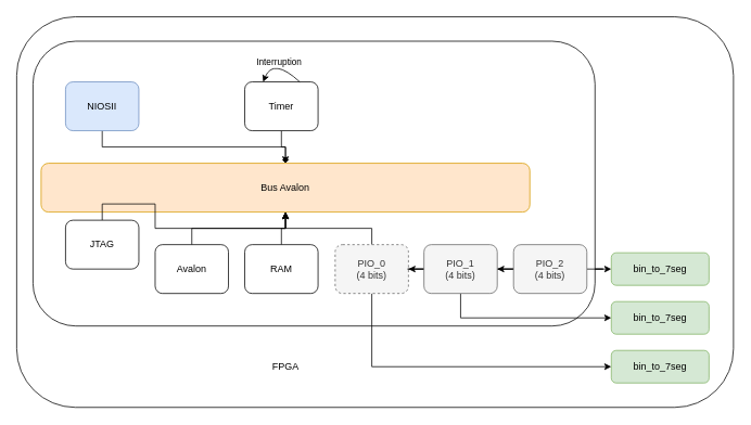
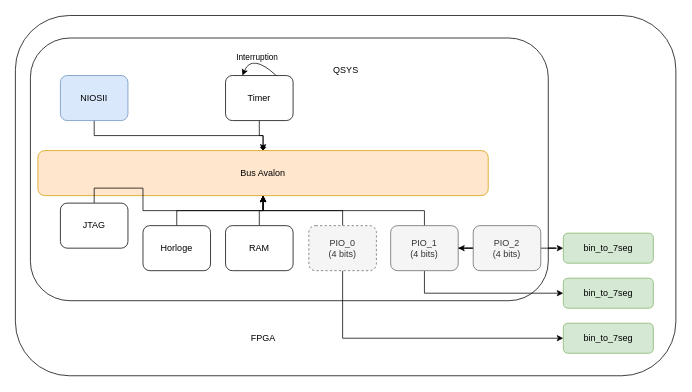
  <mxCell id="0" />
  <mxCell id="1" parent="0" />
  <mxCell id="2" value="" style="rounded=1;whiteSpace=wrap;html=1;" vertex="1" parent="1"><mxGeometry x="20" y="20" width="880" height="480" as="geometry" /></mxCell>
  <mxCell id="3" value="" style="rounded=1;whiteSpace=wrap;html=1;" vertex="1" parent="1"><mxGeometry x="40" y="50" width="690" height="350" as="geometry" /></mxCell>
  <mxCell id="4" value="" style="edgeStyle=orthogonalEdgeStyle;rounded=0;orthogonalLoop=1;jettySize=auto;html=1;endArrow=diamond;" edge="1" parent="1" source="5" target="6"><mxGeometry relative="1" as="geometry" /></mxCell>
  <mxCell id="5" value="NIOSII" style="rounded=1;whiteSpace=wrap;html=1;fillColor=#dae8fc;strokeColor=#6c8ebf;" vertex="1" parent="1"><mxGeometry x="80" y="100" width="90" height="60" as="geometry" /></mxCell>
  <mxCell id="6" value="Bus Avalon" style="rounded=1;whiteSpace=wrap;html=1;fillColor=#ffe6cc;strokeColor=#d79b00;" vertex="1" parent="1"><mxGeometry x="50" y="200" width="600" height="60" as="geometry" /></mxCell>
  <mxCell id="7" value="" style="edgeStyle=orthogonalEdgeStyle;rounded=0;orthogonalLoop=1;jettySize=auto;html=1;" edge="1" parent="1" source="8" target="6"><mxGeometry relative="1" as="geometry" /></mxCell>
  <mxCell id="8" value="JTAG" style="rounded=1;whiteSpace=wrap;html=1;" vertex="1" parent="1"><mxGeometry x="80" y="270" width="90" height="60" as="geometry" /></mxCell>
  <mxCell id="9" value="" style="edgeStyle=orthogonalEdgeStyle;rounded=0;orthogonalLoop=1;jettySize=auto;html=1;" edge="1" parent="1" source="10" target="6"><mxGeometry relative="1" as="geometry" /></mxCell>
- <mxCell id="10" value="Avalon" style="rounded=1;whiteSpace=wrap;html=1;" vertex="1" parent="1"><mxGeometry x="190" y="300" width="90" height="60" as="geometry" /></mxCell>
+ <mxCell id="10" value="Horloge" style="rounded=1;whiteSpace=wrap;html=1;" vertex="1" parent="1"><mxGeometry x="190" y="300" width="90" height="60" as="geometry" /></mxCell>
  <mxCell id="11" value="" style="edgeStyle=orthogonalEdgeStyle;rounded=0;orthogonalLoop=1;jettySize=auto;html=1;" edge="1" parent="1" source="12" target="6"><mxGeometry relative="1" as="geometry" /></mxCell>
  <mxCell id="12" value="RAM" style="rounded=1;whiteSpace=wrap;html=1;" vertex="1" parent="1"><mxGeometry x="300" y="300" width="90" height="60" as="geometry" /></mxCell>
  <mxCell id="13" value="" style="edgeStyle=orthogonalEdgeStyle;rounded=0;orthogonalLoop=1;jettySize=auto;html=1;" edge="1" parent="1" source="14" target="6"><mxGeometry relative="1" as="geometry" /></mxCell>
  <mxCell id="14" value="Timer" style="rounded=1;whiteSpace=wrap;html=1;" vertex="1" parent="1"><mxGeometry x="300" y="100" width="90" height="60" as="geometry" /></mxCell>
  <mxCell id="15" value="" style="curved=1;endArrow=classic;html=1;rounded=0;exitX=0.75;exitY=0;exitDx=0;exitDy=0;entryX=0.25;entryY=0;entryDx=0;entryDy=0;" edge="1" parent="1" source="14" target="14"><mxGeometry width="50" height="50" relative="1" as="geometry"><mxPoint x="270" y="140" as="sourcePoint" /><mxPoint x="290" y="110" as="targetPoint" /><Array as="points"><mxPoint x="335" y="70" /></Array></mxGeometry></mxCell>
  <mxCell id="16" value="Interruption" style="edgeLabel;html=1;align=center;verticalAlign=middle;resizable=0;points=[];" vertex="1" connectable="0" parent="15"><mxGeometry x="-0.065" relative="1" as="geometry"><mxPoint as="offset" /></mxGeometry></mxCell>
+ <mxCell id="17" value="QSYS" style="text;html=1;align=center;verticalAlign=middle;resizable=0;points=[];autosize=1;strokeColor=none;fillColor=none;" vertex="1" parent="1"><mxGeometry x="430" y="78" width="60" height="30" as="geometry" /></mxCell>
  <mxCell id="18" value="" style="edgeStyle=orthogonalEdgeStyle;rounded=0;orthogonalLoop=1;jettySize=auto;html=1;" edge="1" parent="1" source="20" target="26"><mxGeometry relative="1" as="geometry" /></mxCell>
  <mxCell id="19" value="" style="edgeStyle=orthogonalEdgeStyle;rounded=0;orthogonalLoop=1;jettySize=auto;html=1;" edge="1" parent="1" source="20" target="28"><mxGeometry relative="1" as="geometry" /></mxCell>
  <mxCell id="20" value="PIO_2&lt;br&gt;(4 bits)" style="rounded=1;whiteSpace=wrap;html=1;fillColor=#f5f5f5;fontColor=#333333;strokeColor=#666666;" vertex="1" parent="1"><mxGeometry x="630" y="300" width="90" height="60" as="geometry" /></mxCell>
  <mxCell id="21" value="" style="edgeStyle=orthogonalEdgeStyle;rounded=0;orthogonalLoop=1;jettySize=auto;html=1;" edge="1" parent="1" source="23" target="6"><mxGeometry relative="1" as="geometry" /></mxCell>
  <mxCell id="22" style="edgeStyle=orthogonalEdgeStyle;rounded=0;orthogonalLoop=1;jettySize=auto;html=1;entryX=0;entryY=0.5;entryDx=0;entryDy=0;" edge="1" parent="1" source="23" target="27"><mxGeometry relative="1" as="geometry"><Array as="points"><mxPoint x="456" y="450" /></Array></mxGeometry></mxCell>
  <mxCell id="23" value="PIO_0&lt;br&gt;(4 bits)" style="rounded=1;whiteSpace=wrap;html=1;fillColor=#f5f5f5;fontColor=#333333;strokeColor=#666666;dashed=1;" vertex="1" parent="1"><mxGeometry x="411" y="300" width="90" height="60" as="geometry" /></mxCell>
- <mxCell id="24" value="" style="edgeStyle=orthogonalEdgeStyle;rounded=0;orthogonalLoop=1;jettySize=auto;html=1;" edge="1" parent="1" source="26" target="23"><mxGeometry relative="1" as="geometry" /></mxCell>
+ <mxCell id="24" value="" style="edgeStyle=orthogonalEdgeStyle;rounded=0;orthogonalLoop=1;jettySize=auto;html=1;" edge="1" parent="1" source="26" target="6"><mxGeometry relative="1" as="geometry" /></mxCell>
  <mxCell id="25" style="edgeStyle=orthogonalEdgeStyle;rounded=0;orthogonalLoop=1;jettySize=auto;html=1;entryX=0;entryY=0.5;entryDx=0;entryDy=0;" edge="1" parent="1" source="26" target="29"><mxGeometry relative="1" as="geometry"><Array as="points"><mxPoint x="565" y="390" /></Array></mxGeometry></mxCell>
  <mxCell id="26" value="PIO_1&lt;br&gt;(4 bits)" style="rounded=1;whiteSpace=wrap;html=1;fillColor=#f5f5f5;fontColor=#333333;strokeColor=#666666;" vertex="1" parent="1"><mxGeometry x="520" y="300" width="90" height="60" as="geometry" /></mxCell>
  <mxCell id="27" value="bin_to_7seg" style="rounded=1;whiteSpace=wrap;html=1;fillColor=#d5e8d4;strokeColor=#82b366;" vertex="1" parent="1"><mxGeometry x="750" y="430" width="120" height="40" as="geometry" /></mxCell>
  <mxCell id="28" value="bin_to_7seg" style="rounded=1;whiteSpace=wrap;html=1;fillColor=#d5e8d4;strokeColor=#82b366;" vertex="1" parent="1"><mxGeometry x="750" y="310" width="120" height="40" as="geometry" /></mxCell>
  <mxCell id="29" value="bin_to_7seg" style="rounded=1;whiteSpace=wrap;html=1;fillColor=#d5e8d4;strokeColor=#82b366;" vertex="1" parent="1"><mxGeometry x="750" y="370" width="120" height="40" as="geometry" /></mxCell>
  <mxCell id="30" value="FPGA" style="text;html=1;align=center;verticalAlign=middle;resizable=0;points=[];autosize=1;strokeColor=none;fillColor=none;" vertex="1" parent="1"><mxGeometry x="320" y="435" width="60" height="30" as="geometry" /></mxCell>
